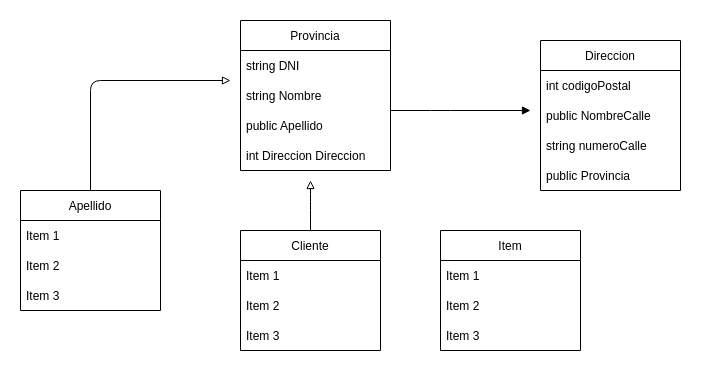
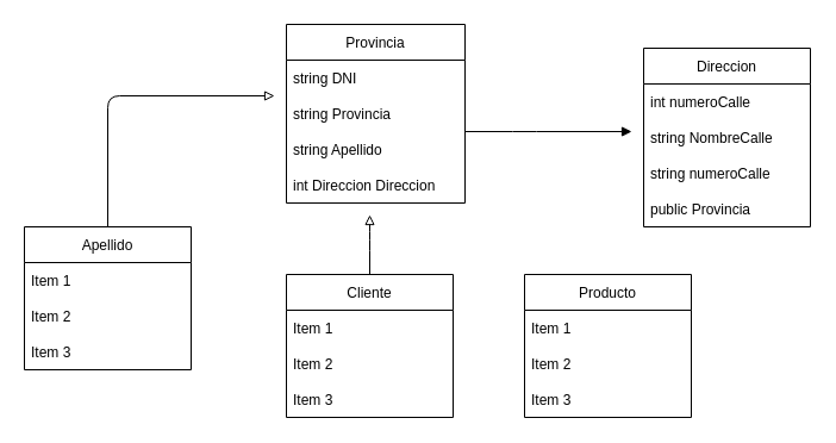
  <mxCell id="0" />
  <mxCell id="1" parent="0" />
  <mxCell id="2" value="" style="edgeStyle=orthogonalEdgeStyle;rounded=1;orthogonalLoop=1;jettySize=auto;html=1;endArrow=block;strokeColor=#000000;strokeWidth=1;fillColor=none;" parent="1" source="3" edge="1"><mxGeometry relative="1" as="geometry"><mxPoint x="530" y="110" as="targetPoint" /><Array as="points"><mxPoint x="440" y="110" /><mxPoint x="440" y="110" /></Array></mxGeometry></mxCell>
  <mxCell id="3" value="Provincia" style="swimlane;fontStyle=0;childLayout=stackLayout;horizontal=1;startSize=30;horizontalStack=0;resizeParent=1;resizeParentMax=0;resizeLast=0;collapsible=1;marginBottom=0;strokeColor=default;strokeWidth=1;fillColor=none;gradientColor=none;" parent="1" vertex="1"><mxGeometry x="240" y="20" width="150" height="150" as="geometry" /></mxCell>
  <mxCell id="4" value="string DNI    " style="text;strokeColor=none;fillColor=none;align=left;verticalAlign=middle;spacingLeft=4;spacingRight=4;overflow=hidden;points=[[0,0.5],[1,0.5]];portConstraint=eastwest;rotatable=0;" parent="3" vertex="1"><mxGeometry y="30" width="150" height="30" as="geometry" /></mxCell>
- <mxCell id="5" value="string Nombre" style="text;strokeColor=none;fillColor=none;align=left;verticalAlign=middle;spacingLeft=4;spacingRight=4;overflow=hidden;points=[[0,0.5],[1,0.5]];portConstraint=eastwest;rotatable=0;" parent="3" vertex="1"><mxGeometry y="60" width="150" height="30" as="geometry" /></mxCell>
- <mxCell id="6" value="public Apellido" style="text;strokeColor=none;fillColor=none;align=left;verticalAlign=middle;spacingLeft=4;spacingRight=4;overflow=hidden;points=[[0,0.5],[1,0.5]];portConstraint=eastwest;rotatable=0;" parent="3" vertex="1"><mxGeometry y="90" width="150" height="30" as="geometry" /></mxCell>
+ <mxCell id="5" value="string Provincia" style="text;strokeColor=none;fillColor=none;align=left;verticalAlign=middle;spacingLeft=4;spacingRight=4;overflow=hidden;points=[[0,0.5],[1,0.5]];portConstraint=eastwest;rotatable=0;" parent="3" vertex="1"><mxGeometry y="60" width="150" height="30" as="geometry" /></mxCell>
+ <mxCell id="6" value="string Apellido" style="text;strokeColor=none;fillColor=none;align=left;verticalAlign=middle;spacingLeft=4;spacingRight=4;overflow=hidden;points=[[0,0.5],[1,0.5]];portConstraint=eastwest;rotatable=0;" parent="3" vertex="1"><mxGeometry y="90" width="150" height="30" as="geometry" /></mxCell>
  <mxCell id="7" value="int Direccion Direccion" style="text;strokeColor=none;fillColor=none;align=left;verticalAlign=middle;spacingLeft=4;spacingRight=4;overflow=hidden;points=[[0,0.5],[1,0.5]];portConstraint=eastwest;rotatable=0;" parent="3" vertex="1"><mxGeometry y="120" width="150" height="30" as="geometry" /></mxCell>
  <mxCell id="8" value="Direccion" style="swimlane;fontStyle=0;childLayout=stackLayout;horizontal=1;startSize=30;horizontalStack=0;resizeParent=1;resizeParentMax=0;resizeLast=0;collapsible=1;marginBottom=0;strokeColor=default;strokeWidth=1;fillColor=none;gradientColor=none;" parent="1" vertex="1"><mxGeometry x="540" y="40" width="140" height="150" as="geometry" /></mxCell>
- <mxCell id="9" value="int codigoPostal" style="text;strokeColor=none;fillColor=none;align=left;verticalAlign=middle;spacingLeft=4;spacingRight=4;overflow=hidden;points=[[0,0.5],[1,0.5]];portConstraint=eastwest;rotatable=0;" parent="8" vertex="1"><mxGeometry y="30" width="140" height="30" as="geometry" /></mxCell>
- <mxCell id="10" value="public NombreCalle" style="text;strokeColor=none;fillColor=none;align=left;verticalAlign=middle;spacingLeft=4;spacingRight=4;overflow=hidden;points=[[0,0.5],[1,0.5]];portConstraint=eastwest;rotatable=0;" parent="8" vertex="1"><mxGeometry y="60" width="140" height="30" as="geometry" /></mxCell>
+ <mxCell id="9" value="int numeroCalle" style="text;strokeColor=none;fillColor=none;align=left;verticalAlign=middle;spacingLeft=4;spacingRight=4;overflow=hidden;points=[[0,0.5],[1,0.5]];portConstraint=eastwest;rotatable=0;" parent="8" vertex="1"><mxGeometry y="30" width="140" height="30" as="geometry" /></mxCell>
+ <mxCell id="10" value="string NombreCalle" style="text;strokeColor=none;fillColor=none;align=left;verticalAlign=middle;spacingLeft=4;spacingRight=4;overflow=hidden;points=[[0,0.5],[1,0.5]];portConstraint=eastwest;rotatable=0;" parent="8" vertex="1"><mxGeometry y="60" width="140" height="30" as="geometry" /></mxCell>
  <mxCell id="11" value="string numeroCalle" style="text;strokeColor=none;fillColor=none;align=left;verticalAlign=middle;spacingLeft=4;spacingRight=4;overflow=hidden;points=[[0,0.5],[1,0.5]];portConstraint=eastwest;rotatable=0;" parent="8" vertex="1"><mxGeometry y="90" width="140" height="30" as="geometry" /></mxCell>
  <mxCell id="12" value="public Provincia" style="text;strokeColor=none;fillColor=none;align=left;verticalAlign=middle;spacingLeft=4;spacingRight=4;overflow=hidden;points=[[0,0.5],[1,0.5]];portConstraint=eastwest;rotatable=0;" parent="8" vertex="1"><mxGeometry y="120" width="140" height="30" as="geometry" /></mxCell>
  <mxCell id="13" value="" style="edgeStyle=orthogonalEdgeStyle;rounded=1;orthogonalLoop=1;jettySize=auto;html=1;endArrow=block;strokeColor=#000000;strokeWidth=1;fillColor=none;endFill=0;" parent="1" source="14" edge="1"><mxGeometry relative="1" as="geometry"><mxPoint x="230" y="80" as="targetPoint" /><Array as="points"><mxPoint x="90" y="80" /></Array></mxGeometry></mxCell>
  <mxCell id="14" value="Apellido" style="swimlane;fontStyle=0;childLayout=stackLayout;horizontal=1;startSize=30;horizontalStack=0;resizeParent=1;resizeParentMax=0;resizeLast=0;collapsible=1;marginBottom=0;strokeColor=default;strokeWidth=1;fillColor=none;gradientColor=none;" parent="1" vertex="1"><mxGeometry x="20" y="190" width="140" height="120" as="geometry" /></mxCell>
  <mxCell id="15" value="Item 1" style="text;strokeColor=none;fillColor=none;align=left;verticalAlign=middle;spacingLeft=4;spacingRight=4;overflow=hidden;points=[[0,0.5],[1,0.5]];portConstraint=eastwest;rotatable=0;" parent="14" vertex="1"><mxGeometry y="30" width="140" height="30" as="geometry" /></mxCell>
  <mxCell id="16" value="Item 2" style="text;strokeColor=none;fillColor=none;align=left;verticalAlign=middle;spacingLeft=4;spacingRight=4;overflow=hidden;points=[[0,0.5],[1,0.5]];portConstraint=eastwest;rotatable=0;" parent="14" vertex="1"><mxGeometry y="60" width="140" height="30" as="geometry" /></mxCell>
  <mxCell id="17" value="Item 3" style="text;strokeColor=none;fillColor=none;align=left;verticalAlign=middle;spacingLeft=4;spacingRight=4;overflow=hidden;points=[[0,0.5],[1,0.5]];portConstraint=eastwest;rotatable=0;" parent="14" vertex="1"><mxGeometry y="90" width="140" height="30" as="geometry" /></mxCell>
  <mxCell id="18" style="edgeStyle=orthogonalEdgeStyle;rounded=1;orthogonalLoop=1;jettySize=auto;html=1;endArrow=block;strokeColor=#000000;strokeWidth=1;fillColor=#FFFFFF;endFill=0;" parent="1" source="19" edge="1"><mxGeometry relative="1" as="geometry"><mxPoint x="310" y="180" as="targetPoint" /><Array as="points"><mxPoint x="310" y="200" /><mxPoint x="310" y="200" /></Array></mxGeometry></mxCell>
  <mxCell id="19" value="Cliente" style="swimlane;fontStyle=0;childLayout=stackLayout;horizontal=1;startSize=30;horizontalStack=0;resizeParent=1;resizeParentMax=0;resizeLast=0;collapsible=1;marginBottom=0;strokeColor=default;strokeWidth=1;fillColor=none;gradientColor=none;" parent="1" vertex="1"><mxGeometry x="240" y="230" width="140" height="120" as="geometry" /></mxCell>
  <mxCell id="20" value="Item 1" style="text;strokeColor=none;fillColor=none;align=left;verticalAlign=middle;spacingLeft=4;spacingRight=4;overflow=hidden;points=[[0,0.5],[1,0.5]];portConstraint=eastwest;rotatable=0;" parent="19" vertex="1"><mxGeometry y="30" width="140" height="30" as="geometry" /></mxCell>
  <mxCell id="21" value="Item 2" style="text;strokeColor=none;fillColor=none;align=left;verticalAlign=middle;spacingLeft=4;spacingRight=4;overflow=hidden;points=[[0,0.5],[1,0.5]];portConstraint=eastwest;rotatable=0;" parent="19" vertex="1"><mxGeometry y="60" width="140" height="30" as="geometry" /></mxCell>
  <mxCell id="22" value="Item 3" style="text;strokeColor=none;fillColor=none;align=left;verticalAlign=middle;spacingLeft=4;spacingRight=4;overflow=hidden;points=[[0,0.5],[1,0.5]];portConstraint=eastwest;rotatable=0;" parent="19" vertex="1"><mxGeometry y="90" width="140" height="30" as="geometry" /></mxCell>
- <mxCell id="23" value="Item" style="swimlane;fontStyle=0;childLayout=stackLayout;horizontal=1;startSize=30;horizontalStack=0;resizeParent=1;resizeParentMax=0;resizeLast=0;collapsible=1;marginBottom=0;strokeColor=default;strokeWidth=1;fillColor=none;gradientColor=none;" parent="1" vertex="1"><mxGeometry x="440" y="230" width="140" height="120" as="geometry" /></mxCell>
+ <mxCell id="23" value="Producto" style="swimlane;fontStyle=0;childLayout=stackLayout;horizontal=1;startSize=30;horizontalStack=0;resizeParent=1;resizeParentMax=0;resizeLast=0;collapsible=1;marginBottom=0;strokeColor=default;strokeWidth=1;fillColor=none;gradientColor=none;" parent="1" vertex="1"><mxGeometry x="440" y="230" width="140" height="120" as="geometry" /></mxCell>
  <mxCell id="24" value="Item 1" style="text;strokeColor=none;fillColor=none;align=left;verticalAlign=middle;spacingLeft=4;spacingRight=4;overflow=hidden;points=[[0,0.5],[1,0.5]];portConstraint=eastwest;rotatable=0;" parent="23" vertex="1"><mxGeometry y="30" width="140" height="30" as="geometry" /></mxCell>
  <mxCell id="25" value="Item 2" style="text;strokeColor=none;fillColor=none;align=left;verticalAlign=middle;spacingLeft=4;spacingRight=4;overflow=hidden;points=[[0,0.5],[1,0.5]];portConstraint=eastwest;rotatable=0;" parent="23" vertex="1"><mxGeometry y="60" width="140" height="30" as="geometry" /></mxCell>
  <mxCell id="26" value="Item 3" style="text;strokeColor=none;fillColor=none;align=left;verticalAlign=middle;spacingLeft=4;spacingRight=4;overflow=hidden;points=[[0,0.5],[1,0.5]];portConstraint=eastwest;rotatable=0;" parent="23" vertex="1"><mxGeometry y="90" width="140" height="30" as="geometry" /></mxCell>
